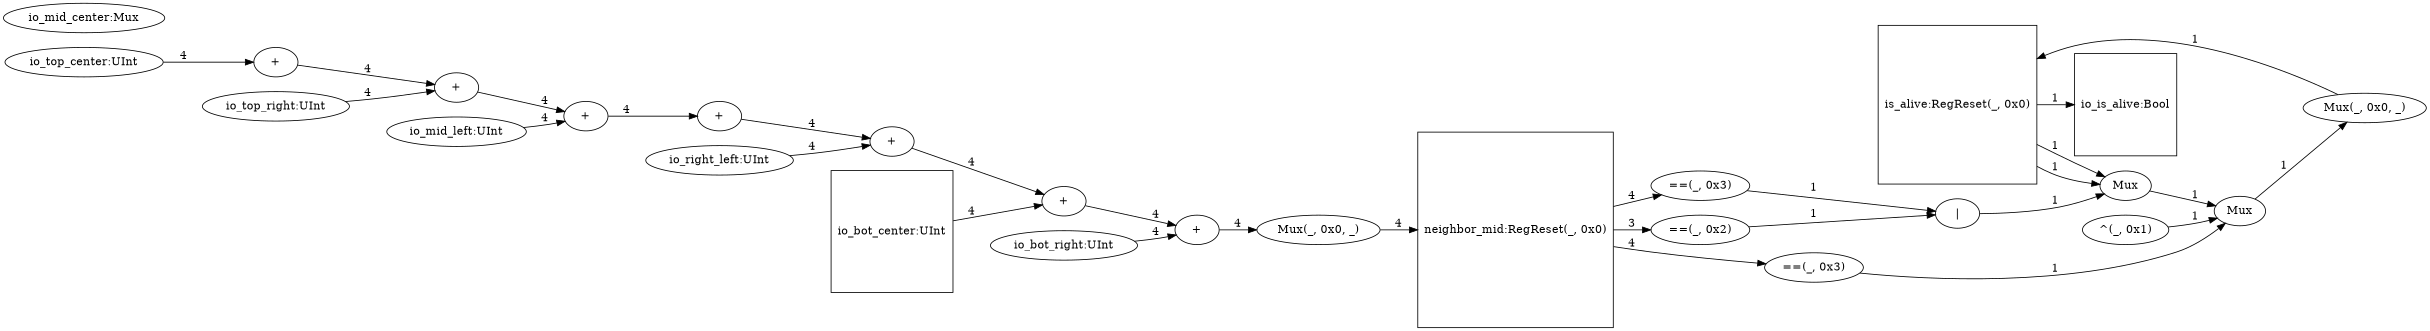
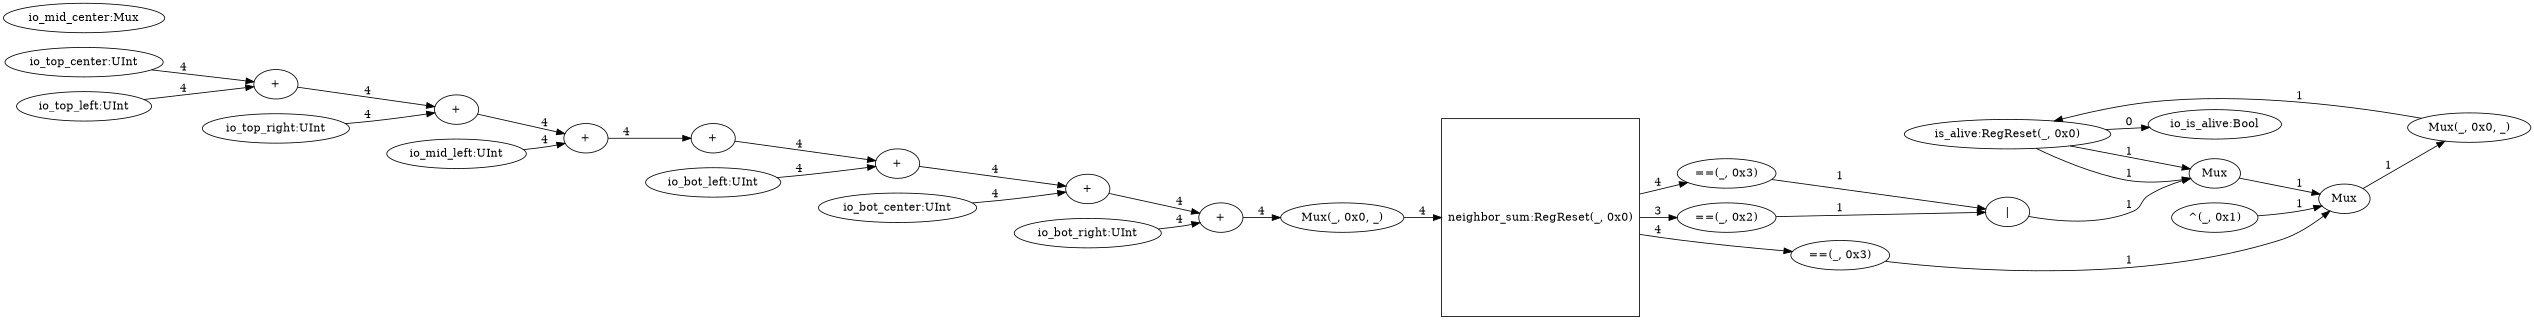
  digraph {
    rankdir=LR
-   n1 [label="io_is_alive:Bool" shape=square]
-   n2 [label="is_alive:RegReset(_, 0x0)" shape=square]
+   n1 [label="io_is_alive:Bool"]
+   n2 [label="is_alive:RegReset(_, 0x0)" shape=ellipse]
    n3 [label=Mux]
    n4 [label=Mux]
    n5 [label="^(_, 0x1)"]
    n6 [label="Mux(_, 0x0, _)"]
    n7 [label="|"]
    n8 [label="==(_, 0x3)"]
-   n9 [label="neighbor_mid:RegReset(_, 0x0)" shape=square]
+   n9 [label="neighbor_sum:RegReset(_, 0x0)" shape=square]
    n10 [label="==(_, 0x2)"]
    n11 [label="==(_, 0x3)"]
    n12 [label="Mux(_, 0x0, _)"]
    n13 [label="+"]
    n14 [label="+"]
    n15 [label="+"]
    n16 [label="+"]
    n17 [label="+"]
    n18 [label="+"]
    n19 [label="+"]
    n20 [label="io_bot_right:UInt"]
-   n21 [label="io_bot_center:UInt" shape=square]
-   n22 [label="io_right_left:UInt"]
+   n21 [label="io_bot_center:UInt"]
+   n22 [label="io_bot_left:UInt"]
    n23 [label="io_mid_center:Mux"]
    n24 [label="io_mid_left:UInt"]
    n25 [label="io_top_right:UInt"]
    n26 [label="io_top_center:UInt"]
-   n2 -> n1 [label=1]
+   n27 [label="io_top_left:UInt"]
+   n2 -> n1 [label=0]
    n2 -> n3 [label=1]
    n2 -> n3 [label=1]
    n3 -> n4 [label=1]
    n4 -> n6 [label=1]
    n5 -> n4 [label=1]
    n6 -> n2 [label=1]
    n7 -> n3 [label=1]
    n8 -> n7 [label=1]
    n9 -> n8 [label=4]
    n9 -> n10 [label=3]
    n9 -> n11 [label=4]
    n10 -> n7 [label=1]
    n11 -> n4 [label=1]
    n12 -> n9 [label=4]
    n13 -> n12 [label=4]
    n14 -> n13 [label=4]
    n15 -> n14 [label=4]
    n16 -> n15 [label=4]
    n17 -> n16 [label=4]
    n18 -> n17 [label=4]
    n19 -> n18 [label=4]
    n20 -> n13 [label=4]
    n21 -> n14 [label=4]
    n22 -> n15 [label=4]
    n24 -> n17 [label=4]
    n25 -> n18 [label=4]
    n26 -> n19 [label=4]
+   n27 -> n19 [label=4]
  }
